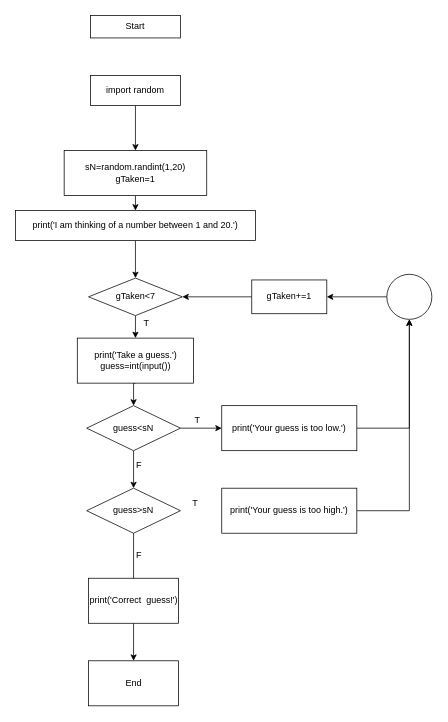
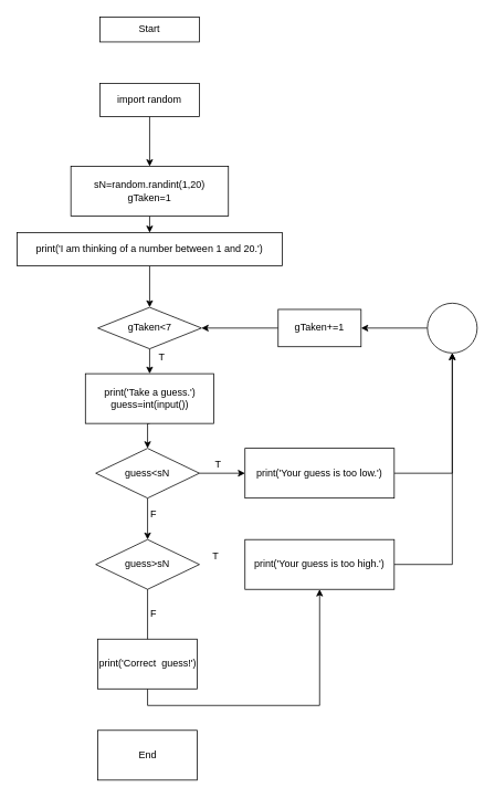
  <mxCell id="0" />
  <mxCell id="1" parent="0" />
  <mxCell id="2" value="Start" style="rounded=0;whiteSpace=wrap;html=1;" vertex="1" parent="1"><mxGeometry x="120" y="20" width="120" height="30" as="geometry" /></mxCell>
  <mxCell id="3" style="edgeStyle=orthogonalEdgeStyle;rounded=0;orthogonalLoop=1;jettySize=auto;html=1;exitX=0.5;exitY=1;exitDx=0;exitDy=0;entryX=0.5;entryY=0;entryDx=0;entryDy=0;" edge="1" parent="1" source="4" target="6"><mxGeometry relative="1" as="geometry" /></mxCell>
  <mxCell id="4" value="import random" style="rounded=0;whiteSpace=wrap;html=1;" vertex="1" parent="1"><mxGeometry x="120" y="100" width="120" height="40" as="geometry" /></mxCell>
  <mxCell id="5" style="edgeStyle=orthogonalEdgeStyle;rounded=0;orthogonalLoop=1;jettySize=auto;html=1;exitX=0.5;exitY=1;exitDx=0;exitDy=0;entryX=0.5;entryY=0;entryDx=0;entryDy=0;" edge="1" parent="1" source="6" target="8"><mxGeometry relative="1" as="geometry" /></mxCell>
  <mxCell id="6" value="&lt;div&gt;sN=random.randint(1,20)&lt;/div&gt;&lt;div&gt;gTaken=1&lt;br&gt;&lt;/div&gt;" style="rounded=0;whiteSpace=wrap;html=1;" vertex="1" parent="1"><mxGeometry x="85" y="200" width="190" height="60" as="geometry" /></mxCell>
  <mxCell id="7" style="edgeStyle=orthogonalEdgeStyle;rounded=0;orthogonalLoop=1;jettySize=auto;html=1;exitX=0.5;exitY=1;exitDx=0;exitDy=0;" edge="1" parent="1" source="8" target="10"><mxGeometry relative="1" as="geometry" /></mxCell>
  <mxCell id="8" value="print('I am thinking of a number between 1 and 20.')" style="rounded=0;whiteSpace=wrap;html=1;" vertex="1" parent="1"><mxGeometry x="20" y="280" width="320" height="40" as="geometry" /></mxCell>
  <mxCell id="9" style="edgeStyle=orthogonalEdgeStyle;rounded=0;orthogonalLoop=1;jettySize=auto;html=1;exitX=0.5;exitY=1;exitDx=0;exitDy=0;entryX=0.5;entryY=0;entryDx=0;entryDy=0;" edge="1" parent="1" source="10" target="12"><mxGeometry relative="1" as="geometry" /></mxCell>
  <mxCell id="10" value="gTaken&amp;lt;7" style="rhombus;whiteSpace=wrap;html=1;" vertex="1" parent="1"><mxGeometry x="117.5" y="370" width="125" height="50" as="geometry" /></mxCell>
  <mxCell id="11" style="edgeStyle=orthogonalEdgeStyle;rounded=0;orthogonalLoop=1;jettySize=auto;html=1;exitX=0.5;exitY=1;exitDx=0;exitDy=0;entryX=0.5;entryY=0;entryDx=0;entryDy=0;" edge="1" parent="1" source="12" target="15"><mxGeometry relative="1" as="geometry" /></mxCell>
  <mxCell id="12" value="&lt;div&gt;print('Take a guess.')&lt;/div&gt;&lt;div&gt;guess=int(input())&lt;br&gt;&lt;/div&gt;" style="rounded=0;whiteSpace=wrap;html=1;" vertex="1" parent="1"><mxGeometry x="102.5" y="450" width="155" height="60" as="geometry" /></mxCell>
  <mxCell id="13" style="edgeStyle=orthogonalEdgeStyle;rounded=0;orthogonalLoop=1;jettySize=auto;html=1;exitX=1;exitY=0.5;exitDx=0;exitDy=0;entryX=0;entryY=0.5;entryDx=0;entryDy=0;" edge="1" parent="1" source="15" target="17"><mxGeometry relative="1" as="geometry" /></mxCell>
  <mxCell id="14" style="edgeStyle=orthogonalEdgeStyle;rounded=0;orthogonalLoop=1;jettySize=auto;html=1;exitX=0.5;exitY=1;exitDx=0;exitDy=0;" edge="1" parent="1" source="15" target="19"><mxGeometry relative="1" as="geometry" /></mxCell>
  <mxCell id="15" value="&lt;div&gt;guess&amp;lt;sN&lt;/div&gt;" style="rhombus;whiteSpace=wrap;html=1;" vertex="1" parent="1"><mxGeometry x="115" y="540" width="125" height="60" as="geometry" /></mxCell>
  <mxCell id="16" style="edgeStyle=orthogonalEdgeStyle;rounded=0;orthogonalLoop=1;jettySize=auto;html=1;exitX=1;exitY=0.5;exitDx=0;exitDy=0;entryX=0.5;entryY=1;entryDx=0;entryDy=0;" edge="1" parent="1" source="17" target="30"><mxGeometry relative="1" as="geometry" /></mxCell>
  <mxCell id="17" value="print('Your guess is too low.')" style="rounded=0;whiteSpace=wrap;html=1;" vertex="1" parent="1"><mxGeometry x="295" y="540" width="180" height="60" as="geometry" /></mxCell>
- <mxCell id="18" style="edgeStyle=orthogonalEdgeStyle;rounded=0;orthogonalLoop=1;jettySize=auto;html=1;exitX=0.5;exitY=1;exitDx=0;exitDy=0;entryX=0.5;entryY=0;entryDx=0;entryDy=0;startArrow=none;" edge="1" parent="1" source="32" target="22"><mxGeometry relative="1" as="geometry" /></mxCell>
+ <mxCell id="18" style="edgeStyle=orthogonalEdgeStyle;rounded=0;orthogonalLoop=1;jettySize=auto;html=1;exitX=0.5;exitY=1;exitDx=0;exitDy=0;startArrow=none;" edge="1" parent="1" source="32" target="21"><mxGeometry relative="1" as="geometry" /></mxCell>
  <mxCell id="19" value="&lt;div&gt;guess&amp;gt;sN&lt;/div&gt;" style="rhombus;whiteSpace=wrap;html=1;" vertex="1" parent="1"><mxGeometry x="115" y="650" width="125" height="60" as="geometry" /></mxCell>
  <mxCell id="20" style="edgeStyle=orthogonalEdgeStyle;rounded=0;orthogonalLoop=1;jettySize=auto;html=1;exitX=1;exitY=0.5;exitDx=0;exitDy=0;entryX=0.5;entryY=1;entryDx=0;entryDy=0;" edge="1" parent="1" source="21" target="30"><mxGeometry relative="1" as="geometry"><mxPoint x="595" y="600" as="targetPoint" /></mxGeometry></mxCell>
  <mxCell id="21" value="print('Your guess is too high.')" style="rounded=0;whiteSpace=wrap;html=1;" vertex="1" parent="1"><mxGeometry x="295" y="650" width="180" height="60" as="geometry" /></mxCell>
  <mxCell id="22" value="End" style="rounded=0;whiteSpace=wrap;html=1;" vertex="1" parent="1"><mxGeometry x="117.5" y="880" width="120" height="60" as="geometry" /></mxCell>
  <mxCell id="23" value="T" style="text;html=1;strokeColor=none;fillColor=none;align=center;verticalAlign=middle;whiteSpace=wrap;rounded=0;" vertex="1" parent="1"><mxGeometry x="240" y="660" width="40" height="20" as="geometry" /></mxCell>
  <mxCell id="24" value="T" style="text;html=1;strokeColor=none;fillColor=none;align=center;verticalAlign=middle;whiteSpace=wrap;rounded=0;" vertex="1" parent="1"><mxGeometry x="242.5" y="550" width="40" height="20" as="geometry" /></mxCell>
  <mxCell id="25" value="F" style="text;html=1;strokeColor=none;fillColor=none;align=center;verticalAlign=middle;whiteSpace=wrap;rounded=0;" vertex="1" parent="1"><mxGeometry x="165" y="610" width="40" height="20" as="geometry" /></mxCell>
  <mxCell id="26" value="F" style="text;html=1;strokeColor=none;fillColor=none;align=center;verticalAlign=middle;whiteSpace=wrap;rounded=0;" vertex="1" parent="1"><mxGeometry x="165" y="730" width="40" height="20" as="geometry" /></mxCell>
  <mxCell id="27" style="edgeStyle=orthogonalEdgeStyle;rounded=0;orthogonalLoop=1;jettySize=auto;html=1;exitX=0;exitY=0.5;exitDx=0;exitDy=0;entryX=1;entryY=0.5;entryDx=0;entryDy=0;" edge="1" parent="1" source="28" target="10"><mxGeometry relative="1" as="geometry" /></mxCell>
  <mxCell id="28" value="gTaken+=1" style="rounded=0;whiteSpace=wrap;html=1;" vertex="1" parent="1"><mxGeometry x="335" y="372.5" width="100" height="45" as="geometry" /></mxCell>
  <mxCell id="29" style="edgeStyle=orthogonalEdgeStyle;rounded=0;orthogonalLoop=1;jettySize=auto;html=1;exitX=0;exitY=0.5;exitDx=0;exitDy=0;entryX=1;entryY=0.5;entryDx=0;entryDy=0;" edge="1" parent="1" source="30" target="28"><mxGeometry relative="1" as="geometry" /></mxCell>
  <mxCell id="30" value="" style="ellipse;whiteSpace=wrap;html=1;aspect=fixed;" vertex="1" parent="1"><mxGeometry x="515" y="365" width="60" height="60" as="geometry" /></mxCell>
  <mxCell id="31" value="T" style="text;html=1;strokeColor=none;fillColor=none;align=center;verticalAlign=middle;whiteSpace=wrap;rounded=0;" vertex="1" parent="1"><mxGeometry x="175" y="420" width="40" height="20" as="geometry" /></mxCell>
  <mxCell id="32" value="print('Correct&amp;nbsp; guess!')" style="rounded=0;whiteSpace=wrap;html=1;" vertex="1" parent="1"><mxGeometry x="117.5" y="770" width="120" height="60" as="geometry" /></mxCell>
  <mxCell id="33" value="" style="edgeStyle=orthogonalEdgeStyle;rounded=0;orthogonalLoop=1;jettySize=auto;html=1;exitX=0.5;exitY=1;exitDx=0;exitDy=0;entryX=0.5;entryY=0;entryDx=0;entryDy=0;endArrow=none;" edge="1" parent="1" source="19" target="32"><mxGeometry relative="1" as="geometry"><mxPoint x="177.5" y="710" as="sourcePoint" /><mxPoint x="177.5" y="850" as="targetPoint" /></mxGeometry></mxCell>
